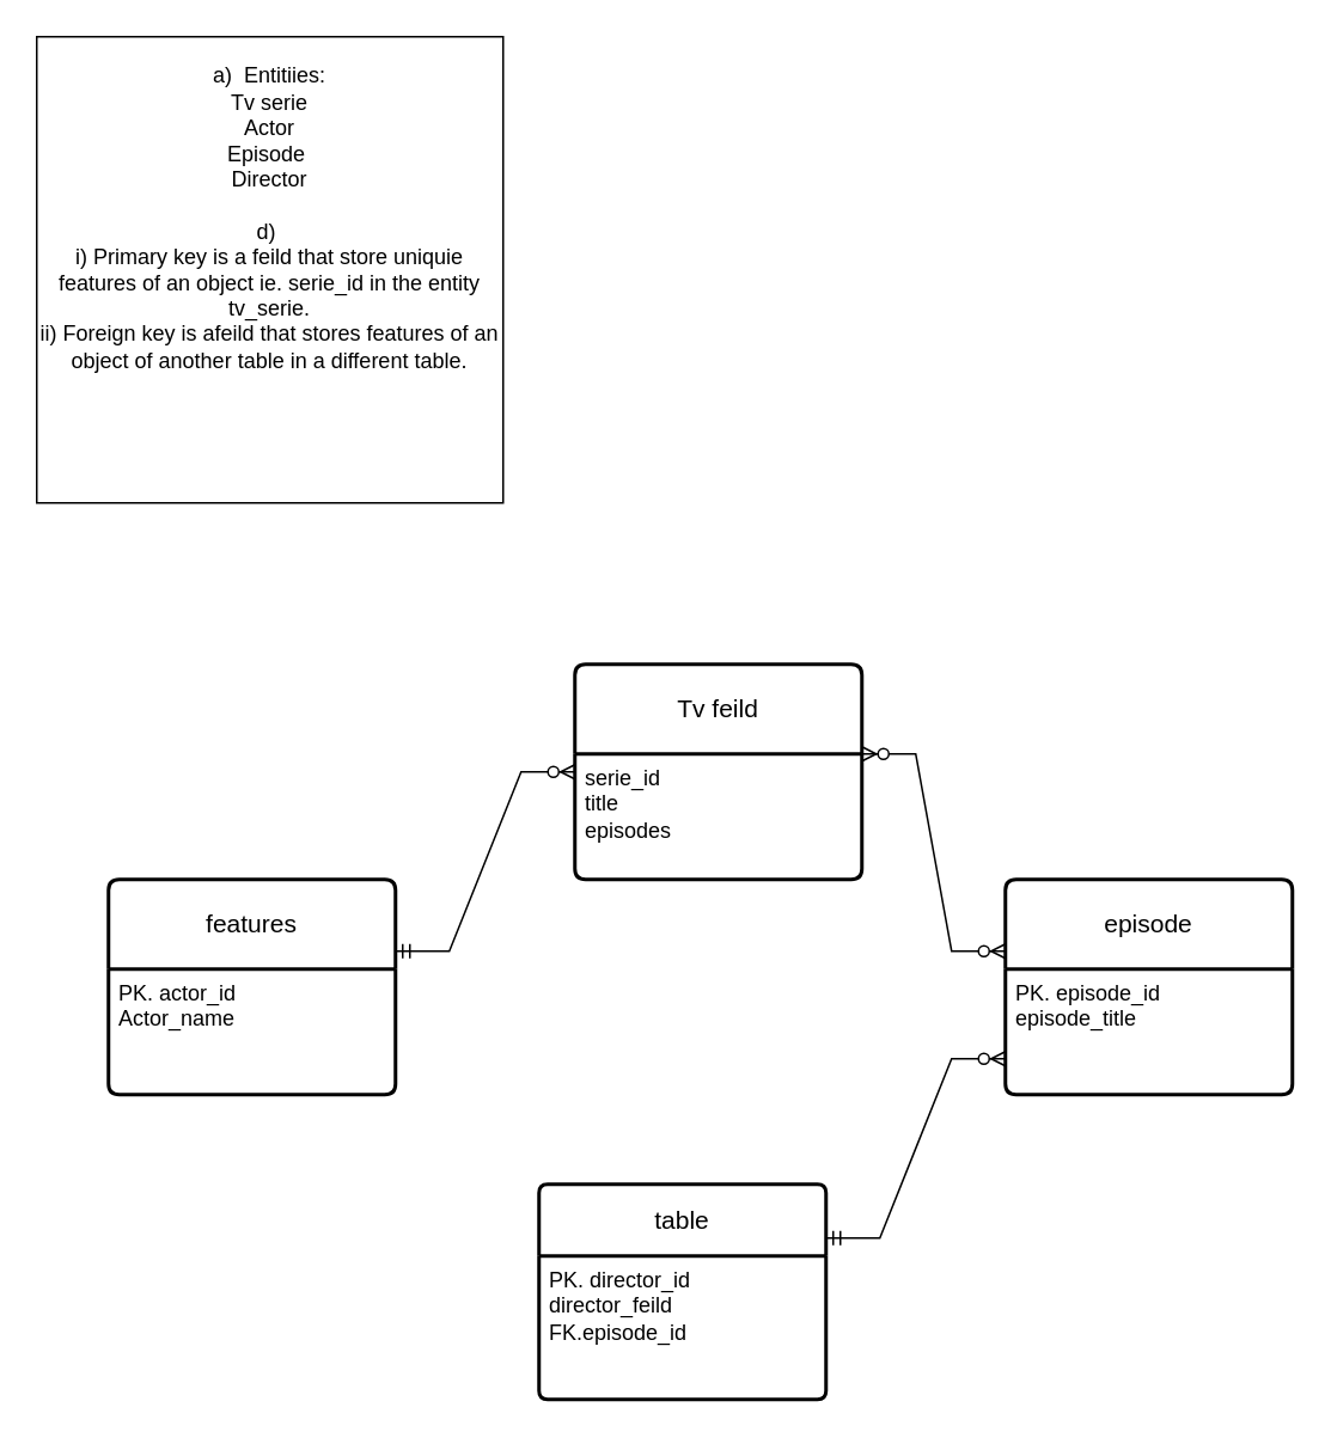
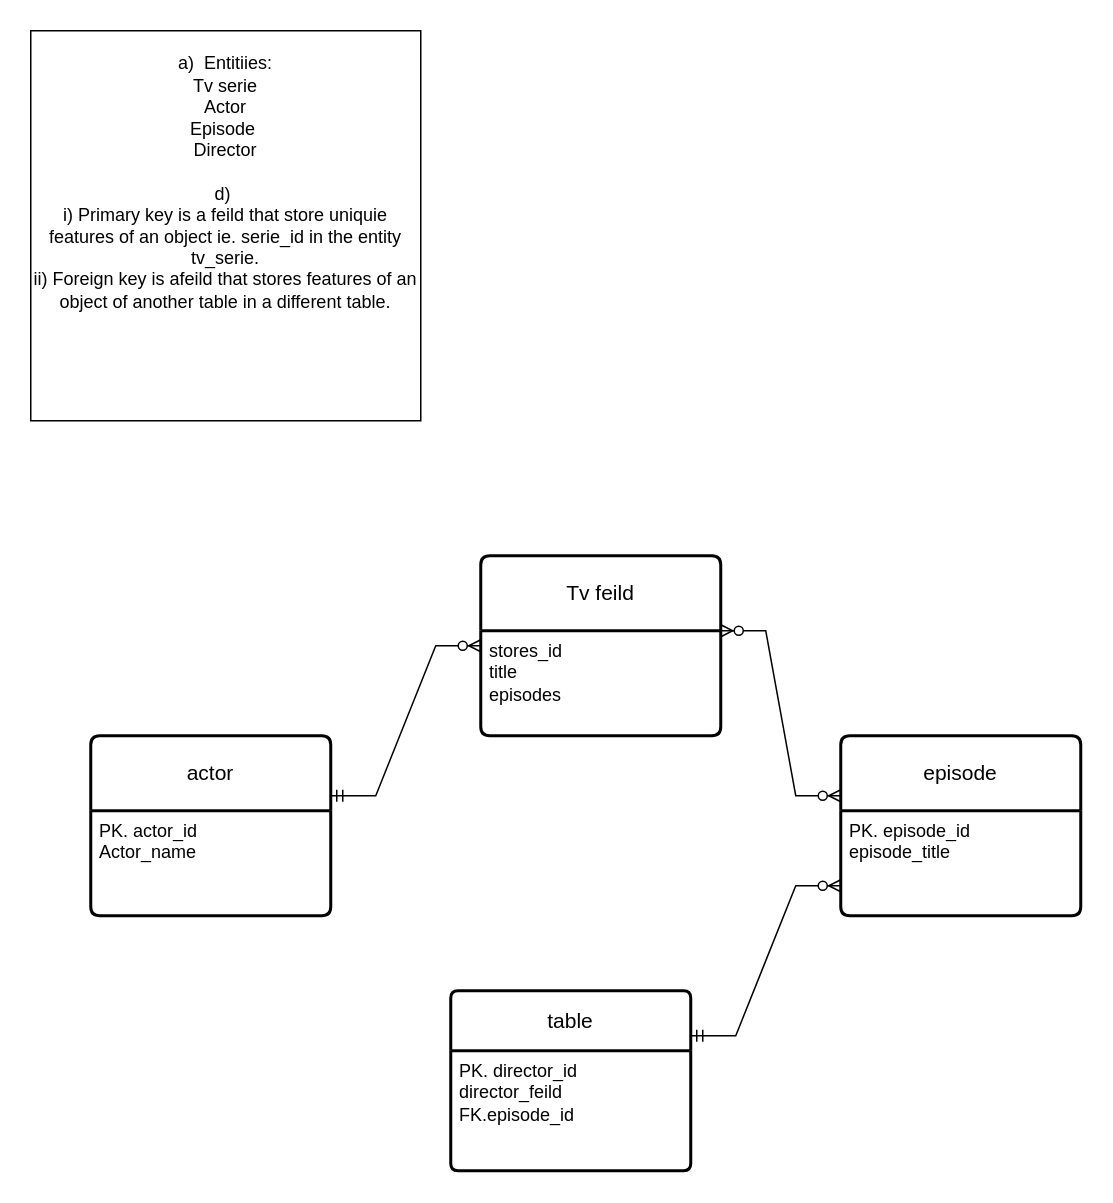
  <mxCell id="0" />
  <mxCell id="1" parent="0" />
  <mxCell id="2" value="Tv feild" style="swimlane;childLayout=stackLayout;horizontal=1;startSize=50;horizontalStack=0;rounded=1;fontSize=14;fontStyle=0;strokeWidth=2;resizeParent=0;resizeLast=1;shadow=0;dashed=0;align=center;arcSize=4;whiteSpace=wrap;html=1;" vertex="1" parent="1"><mxGeometry x="320" y="370" width="160" height="120" as="geometry" /></mxCell>
- <mxCell id="3" value="serie_id&lt;div&gt;title&lt;/div&gt;&lt;div&gt;episodes&lt;/div&gt;" style="align=left;strokeColor=none;fillColor=none;spacingLeft=4;fontSize=12;verticalAlign=top;resizable=0;rotatable=0;part=1;html=1;" vertex="1" parent="2"><mxGeometry y="50" width="160" height="70" as="geometry" /></mxCell>
- <mxCell id="4" value="features" style="swimlane;childLayout=stackLayout;horizontal=1;startSize=50;horizontalStack=0;rounded=1;fontSize=14;fontStyle=0;strokeWidth=2;resizeParent=0;resizeLast=1;shadow=0;dashed=0;align=center;arcSize=4;whiteSpace=wrap;html=1;" vertex="1" parent="1"><mxGeometry x="60" y="490" width="160" height="120" as="geometry" /></mxCell>
+ <mxCell id="3" value="stores_id&lt;div&gt;title&lt;/div&gt;&lt;div&gt;episodes&lt;/div&gt;" style="align=left;strokeColor=none;fillColor=none;spacingLeft=4;fontSize=12;verticalAlign=top;resizable=0;rotatable=0;part=1;html=1;" vertex="1" parent="2"><mxGeometry y="50" width="160" height="70" as="geometry" /></mxCell>
+ <mxCell id="4" value="actor" style="swimlane;childLayout=stackLayout;horizontal=1;startSize=50;horizontalStack=0;rounded=1;fontSize=14;fontStyle=0;strokeWidth=2;resizeParent=0;resizeLast=1;shadow=0;dashed=0;align=center;arcSize=4;whiteSpace=wrap;html=1;" vertex="1" parent="1"><mxGeometry x="60" y="490" width="160" height="120" as="geometry" /></mxCell>
  <mxCell id="5" value="PK. actor_id&lt;div&gt;Actor_name&lt;/div&gt;" style="align=left;strokeColor=none;fillColor=none;spacingLeft=4;fontSize=12;verticalAlign=top;resizable=0;rotatable=0;part=1;html=1;" vertex="1" parent="4"><mxGeometry y="50" width="160" height="70" as="geometry" /></mxCell>
  <mxCell id="6" value="table" style="swimlane;childLayout=stackLayout;horizontal=1;startSize=40;horizontalStack=0;rounded=1;fontSize=14;fontStyle=0;strokeWidth=2;resizeParent=0;resizeLast=1;shadow=0;dashed=0;align=center;arcSize=4;whiteSpace=wrap;html=1;" vertex="1" parent="1"><mxGeometry x="300" y="660" width="160" height="120" as="geometry" /></mxCell>
  <mxCell id="7" value="&lt;div&gt;PK. director_id&lt;div&gt;director_feild&lt;/div&gt;&lt;div&gt;FK.episode_id&lt;/div&gt;&lt;/div&gt;&lt;div&gt;&lt;br&gt;&lt;/div&gt;" style="align=left;strokeColor=none;fillColor=none;spacingLeft=4;fontSize=12;verticalAlign=top;resizable=0;rotatable=0;part=1;html=1;" vertex="1" parent="6"><mxGeometry y="40" width="160" height="80" as="geometry" /></mxCell>
  <mxCell id="8" value="episode" style="swimlane;childLayout=stackLayout;horizontal=1;startSize=50;horizontalStack=0;rounded=1;fontSize=14;fontStyle=0;strokeWidth=2;resizeParent=0;resizeLast=1;shadow=0;dashed=0;align=center;arcSize=4;whiteSpace=wrap;html=1;" vertex="1" parent="1"><mxGeometry x="560" y="490" width="160" height="120" as="geometry" /></mxCell>
  <mxCell id="9" value="PK. episode_id&lt;div&gt;episode_title&lt;/div&gt;" style="align=left;strokeColor=none;fillColor=none;spacingLeft=4;fontSize=12;verticalAlign=top;resizable=0;rotatable=0;part=1;html=1;" vertex="1" parent="8"><mxGeometry y="50" width="160" height="70" as="geometry" /></mxCell>
  <mxCell id="10" value="" style="edgeStyle=entityRelationEdgeStyle;fontSize=12;html=1;endArrow=ERzeroToMany;startArrow=ERmandOne;rounded=0;" edge="1" parent="1"><mxGeometry width="100" height="100" relative="1" as="geometry"><mxPoint x="220" y="530" as="sourcePoint" /><mxPoint x="320" y="430" as="targetPoint" /></mxGeometry></mxCell>
  <mxCell id="11" value="" style="edgeStyle=entityRelationEdgeStyle;fontSize=12;html=1;endArrow=ERzeroToMany;endFill=1;startArrow=ERzeroToMany;rounded=0;" edge="1" parent="1"><mxGeometry width="100" height="100" relative="1" as="geometry"><mxPoint x="480" y="420" as="sourcePoint" /><mxPoint x="560" y="530" as="targetPoint" /></mxGeometry></mxCell>
  <mxCell id="12" value="" style="edgeStyle=entityRelationEdgeStyle;fontSize=12;html=1;endArrow=ERzeroToMany;startArrow=ERmandOne;rounded=0;" edge="1" parent="1"><mxGeometry width="100" height="100" relative="1" as="geometry"><mxPoint x="460" y="690" as="sourcePoint" /><mxPoint x="560" y="590" as="targetPoint" /></mxGeometry></mxCell>
  <mxCell id="13" value="&lt;span style=&quot;background-color: initial;&quot;&gt;a)&amp;nbsp; Entitiies:&lt;/span&gt;&lt;div&gt;&lt;div&gt;Tv serie&lt;/div&gt;&lt;div&gt;Actor&lt;/div&gt;&lt;div&gt;Episode&amp;nbsp;&lt;/div&gt;&lt;div&gt;Director&lt;/div&gt;&lt;div&gt;&lt;br&gt;&lt;/div&gt;&lt;div&gt;d)&amp;nbsp;&lt;/div&gt;&lt;div&gt;i) Primary key is a feild that store uniquie features of an object ie. serie_id in the entity tv_serie.&lt;/div&gt;&lt;div&gt;ii) Foreign key is afeild that stores features of an object of another table in a different table.&lt;/div&gt;&lt;div&gt;&lt;br&gt;&lt;/div&gt;&lt;div&gt;&lt;br&gt;&lt;/div&gt;&lt;div&gt;&lt;br&gt;&lt;/div&gt;&lt;div&gt;&lt;br&gt;&lt;/div&gt;&lt;/div&gt;" style="whiteSpace=wrap;html=1;aspect=fixed;" vertex="1" parent="1"><mxGeometry x="20" y="20" width="260" height="260" as="geometry" /></mxCell>
